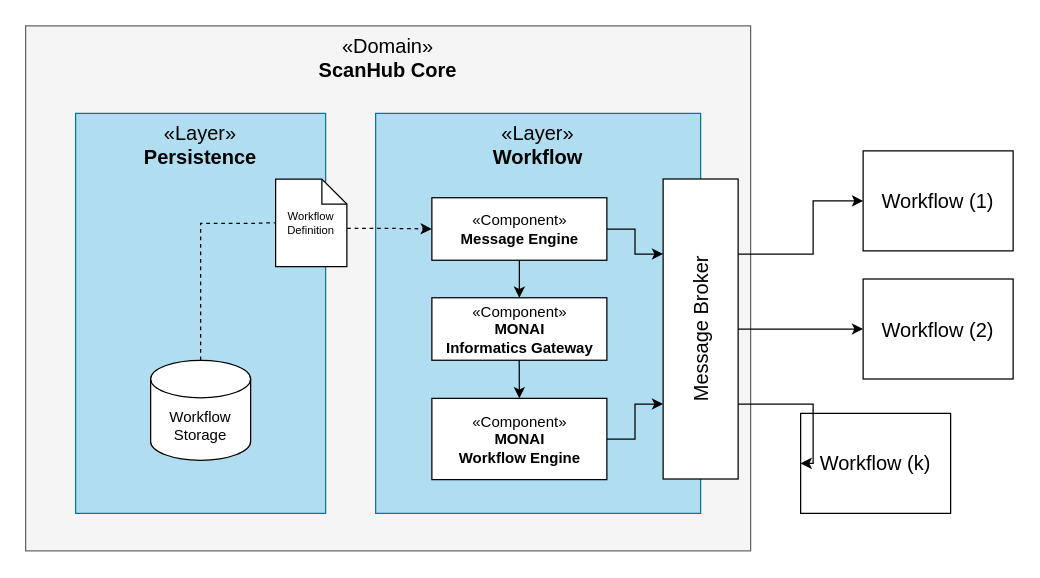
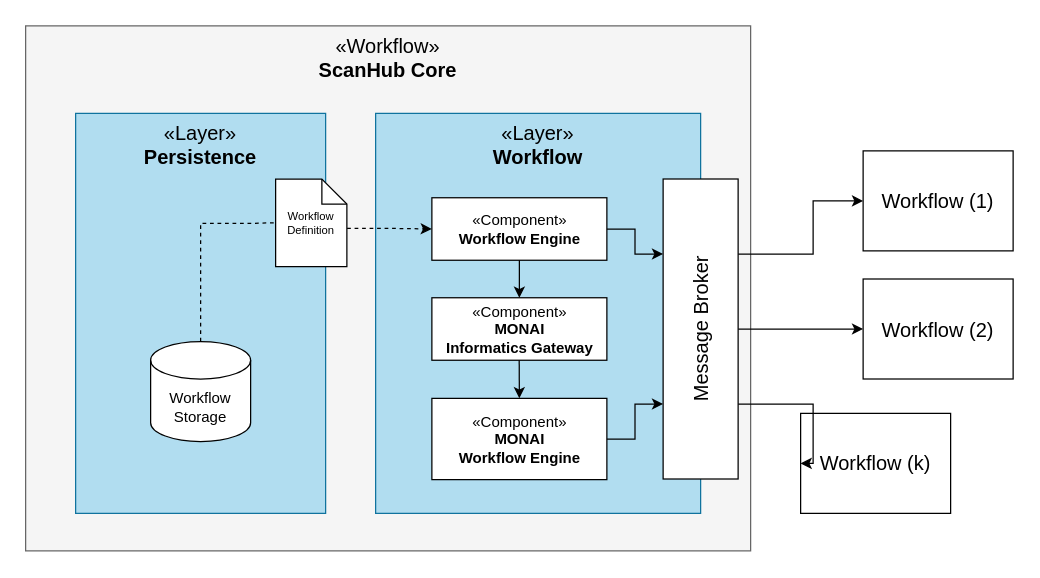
  <mxCell id="0" />
  <mxCell id="1" parent="0" />
  <mxCell id="2" value="" style="rounded=0;whiteSpace=wrap;html=1;fillColor=#f5f5f5;strokeColor=#666666;fontColor=#333333;fontSize=16;" vertex="1" parent="1"><mxGeometry x="20" width="580" height="420" as="geometry" y="20" /></mxCell>
  <mxCell id="3" value="" style="rounded=0;whiteSpace=wrap;html=1;fillColor=#b1ddf0;strokeColor=#10739e;fontSize=16;" vertex="1" parent="1"><mxGeometry x="60" y="90" width="200" height="320" as="geometry" /></mxCell>
  <mxCell id="4" value="&lt;span style=&quot;color: rgb(0, 0, 0); font-family: Helvetica; font-size: 16px; font-style: normal; font-variant-ligatures: normal; font-variant-caps: normal; font-weight: 400; letter-spacing: normal; orphans: 2; text-indent: 0px; text-transform: none; widows: 2; word-spacing: 0px; -webkit-text-stroke-width: 0px; text-decoration-thickness: initial; text-decoration-style: initial; text-decoration-color: initial; float: none; display: inline !important;&quot;&gt;«Layer»&lt;/span&gt;&lt;br style=&quot;border-color: var(--border-color); color: rgb(0, 0, 0); font-family: Helvetica; font-size: 16px; font-style: normal; font-variant-ligatures: normal; font-variant-caps: normal; font-weight: 400; letter-spacing: normal; orphans: 2; text-indent: 0px; text-transform: none; widows: 2; word-spacing: 0px; -webkit-text-stroke-width: 0px; text-decoration-thickness: initial; text-decoration-style: initial; text-decoration-color: initial;&quot;&gt;&lt;b style=&quot;font-size: 16px;&quot;&gt;Persistence&lt;/b&gt;" style="text;whiteSpace=wrap;html=1;labelBackgroundColor=none;align=center;rounded=0;fontSize=16;" vertex="1" parent="1"><mxGeometry x="60" y="90" width="200" height="50" as="geometry" /></mxCell>
  <mxCell id="5" value="Workflow (1)" style="rounded=0;whiteSpace=wrap;html=1;fontSize=16;" vertex="1" parent="1"><mxGeometry x="690" y="120" width="120" height="80" as="geometry" /></mxCell>
  <mxCell id="6" value="Workflow (2)" style="rounded=0;whiteSpace=wrap;html=1;fontSize=16;" vertex="1" parent="1"><mxGeometry x="690" y="222.5" width="120" height="80" as="geometry" /></mxCell>
  <mxCell id="7" value="Workflow (k)" style="rounded=0;whiteSpace=wrap;html=1;fontSize=16;" vertex="1" parent="1"><mxGeometry x="640" y="330" width="120" height="80" as="geometry" /></mxCell>
- <mxCell id="8" value="&lt;span style=&quot;color: rgb(0, 0, 0); font-family: Helvetica; font-size: 16px; font-style: normal; font-variant-ligatures: normal; font-variant-caps: normal; font-weight: 400; letter-spacing: normal; orphans: 2; text-indent: 0px; text-transform: none; widows: 2; word-spacing: 0px; -webkit-text-stroke-width: 0px; text-decoration-thickness: initial; text-decoration-style: initial; text-decoration-color: initial; float: none; display: inline !important;&quot;&gt;«Domain»&lt;/span&gt;&lt;br style=&quot;border-color: var(--border-color); color: rgb(0, 0, 0); font-family: Helvetica; font-size: 16px; font-style: normal; font-variant-ligatures: normal; font-variant-caps: normal; font-weight: 400; letter-spacing: normal; orphans: 2; text-indent: 0px; text-transform: none; widows: 2; word-spacing: 0px; -webkit-text-stroke-width: 0px; text-decoration-thickness: initial; text-decoration-style: initial; text-decoration-color: initial;&quot;&gt;&lt;b style=&quot;font-size: 16px;&quot;&gt;ScanHub Core&lt;/b&gt;" style="text;whiteSpace=wrap;html=1;labelBackgroundColor=none;align=center;rounded=0;fontSize=16;" vertex="1" parent="1"><mxGeometry x="20" width="580" height="50" as="geometry" y="20" /></mxCell>
+ <mxCell id="8" value="&lt;span style=&quot;color: rgb(0, 0, 0); font-family: Helvetica; font-size: 16px; font-style: normal; font-variant-ligatures: normal; font-variant-caps: normal; font-weight: 400; letter-spacing: normal; orphans: 2; text-indent: 0px; text-transform: none; widows: 2; word-spacing: 0px; -webkit-text-stroke-width: 0px; text-decoration-thickness: initial; text-decoration-style: initial; text-decoration-color: initial; float: none; display: inline !important;&quot;&gt;«Workflow»&lt;/span&gt;&lt;br style=&quot;border-color: var(--border-color); color: rgb(0, 0, 0); font-family: Helvetica; font-size: 16px; font-style: normal; font-variant-ligatures: normal; font-variant-caps: normal; font-weight: 400; letter-spacing: normal; orphans: 2; text-indent: 0px; text-transform: none; widows: 2; word-spacing: 0px; -webkit-text-stroke-width: 0px; text-decoration-thickness: initial; text-decoration-style: initial; text-decoration-color: initial;&quot;&gt;&lt;b style=&quot;font-size: 16px;&quot;&gt;ScanHub Core&lt;/b&gt;" style="text;whiteSpace=wrap;html=1;labelBackgroundColor=none;align=center;rounded=0;fontSize=16;" vertex="1" parent="1"><mxGeometry x="20" width="580" height="50" as="geometry" y="20" /></mxCell>
  <mxCell id="9" value="" style="endArrow=none;startArrow=classic;html=1;rounded=0;edgeStyle=orthogonalEdgeStyle;exitX=0;exitY=0.5;exitDx=0;exitDy=0;endFill=0;entryX=0.25;entryY=1;entryDx=0;entryDy=0;fontSize=16;" edge="1" parent="1" source="7" target="14"><mxGeometry width="50" height="50" relative="1" as="geometry"><mxPoint x="670" y="385" as="sourcePoint" /><mxPoint x="630" y="335" as="targetPoint" /><Array as="points"><mxPoint x="650" y="370" /><mxPoint x="650" y="323" /></Array></mxGeometry></mxCell>
  <mxCell id="10" value="" style="endArrow=none;startArrow=classic;html=1;rounded=0;exitX=0;exitY=0.5;exitDx=0;exitDy=0;edgeStyle=orthogonalEdgeStyle;startFill=1;endFill=0;entryX=0.75;entryY=1;entryDx=0;entryDy=0;fontSize=16;" edge="1" parent="1" source="5" target="14"><mxGeometry width="50" height="50" relative="1" as="geometry"><mxPoint x="410" y="455" as="sourcePoint" /><mxPoint x="630" y="225" as="targetPoint" /><Array as="points"><mxPoint x="650" y="160" /><mxPoint x="650" y="203" /></Array></mxGeometry></mxCell>
  <mxCell id="11" value="" style="rounded=0;whiteSpace=wrap;html=1;fillColor=#b1ddf0;strokeColor=#10739e;fontSize=16;" vertex="1" parent="1"><mxGeometry x="300" y="90" width="260" height="320" as="geometry" /></mxCell>
  <mxCell id="12" value="&lt;span style=&quot;color: rgb(0, 0, 0); font-family: Helvetica; font-size: 16px; font-style: normal; font-variant-ligatures: normal; font-variant-caps: normal; font-weight: 400; letter-spacing: normal; orphans: 2; text-indent: 0px; text-transform: none; widows: 2; word-spacing: 0px; -webkit-text-stroke-width: 0px; text-decoration-thickness: initial; text-decoration-style: initial; text-decoration-color: initial; float: none; display: inline !important;&quot;&gt;«Layer»&lt;/span&gt;&lt;br style=&quot;border-color: var(--border-color); color: rgb(0, 0, 0); font-family: Helvetica; font-size: 16px; font-style: normal; font-variant-ligatures: normal; font-variant-caps: normal; font-weight: 400; letter-spacing: normal; orphans: 2; text-indent: 0px; text-transform: none; widows: 2; word-spacing: 0px; -webkit-text-stroke-width: 0px; text-decoration-thickness: initial; text-decoration-style: initial; text-decoration-color: initial;&quot;&gt;&lt;b style=&quot;font-size: 16px;&quot;&gt;Workflow&lt;/b&gt;" style="text;whiteSpace=wrap;html=1;labelBackgroundColor=none;align=center;rounded=0;fontSize=16;" vertex="1" parent="1"><mxGeometry x="300" y="90" width="260" height="50" as="geometry" /></mxCell>
  <mxCell id="13" value="" style="endArrow=none;startArrow=classic;html=1;rounded=0;edgeStyle=orthogonalEdgeStyle;startFill=1;endFill=0;exitX=0;exitY=0.5;exitDx=0;exitDy=0;entryX=0.5;entryY=1;entryDx=0;entryDy=0;fontSize=16;" edge="1" parent="1" source="6" target="14"><mxGeometry width="50" height="50" relative="1" as="geometry"><mxPoint x="660" y="285" as="sourcePoint" /><mxPoint x="650" y="285" as="targetPoint" /><Array as="points" /></mxGeometry></mxCell>
  <mxCell id="14" value="Message Broker" style="rounded=0;whiteSpace=wrap;html=1;rotation=-90;fontSize=16;" vertex="1" parent="1"><mxGeometry x="440" y="232.5" width="240" height="60" as="geometry" /></mxCell>
- <mxCell id="15" value="«Component»&lt;br&gt;&lt;b&gt;Message Engine&lt;/b&gt;" style="html=1;" vertex="1" parent="1"><mxGeometry x="345" y="157.5" width="140" height="50" as="geometry" /></mxCell>
+ <mxCell id="15" value="«Component»&lt;br&gt;&lt;b&gt;Workflow Engine&lt;/b&gt;" style="html=1;" vertex="1" parent="1"><mxGeometry x="345" y="157.5" width="140" height="50" as="geometry" /></mxCell>
  <mxCell id="16" value="«Component»&lt;br&gt;&lt;b&gt;MONAI&lt;br&gt;Workflow Engine&lt;/b&gt;" style="html=1;" vertex="1" parent="1"><mxGeometry x="345" y="318" width="140" height="65" as="geometry" /></mxCell>
  <mxCell id="17" value="«Component»&lt;br&gt;&lt;b&gt;MONAI&lt;br&gt;Informatics Gateway&lt;/b&gt;" style="html=1;" vertex="1" parent="1"><mxGeometry x="345" y="237.5" width="140" height="50" as="geometry" /></mxCell>
- <mxCell id="18" value="Workflow Storage" style="shape=cylinder3;whiteSpace=wrap;html=1;boundedLbl=1;backgroundOutline=1;size=15;" vertex="1" parent="1"><mxGeometry x="120" y="287.5" width="80" height="80" as="geometry" /></mxCell>
+ <mxCell id="18" value="Workflow Storage" style="shape=cylinder3;whiteSpace=wrap;html=1;boundedLbl=1;backgroundOutline=1;size=15;" vertex="1" parent="1"><mxGeometry x="120" y="272.5" width="80" height="80" as="geometry" /></mxCell>
  <mxCell id="19" value="" style="endArrow=classic;html=1;rounded=0;entryX=0.5;entryY=0;entryDx=0;entryDy=0;exitX=0.5;exitY=1;exitDx=0;exitDy=0;" edge="1" parent="1" source="15" target="17"><mxGeometry width="50" height="50" relative="1" as="geometry"><mxPoint x="413" y="210" as="sourcePoint" /><mxPoint x="415" y="240" as="targetPoint" /></mxGeometry></mxCell>
  <mxCell id="20" value="" style="endArrow=classic;html=1;rounded=0;entryX=0.5;entryY=0;entryDx=0;entryDy=0;exitX=0.5;exitY=1;exitDx=0;exitDy=0;" edge="1" parent="1" target="16"><mxGeometry x="0.5" y="5" width="50" height="50" relative="1" as="geometry"><mxPoint x="414.86" y="287.5" as="sourcePoint" /><mxPoint x="414.86" y="317.5" as="targetPoint" /><mxPoint as="offset" /></mxGeometry></mxCell>
  <mxCell id="21" value="" style="endArrow=classic;html=1;rounded=0;exitX=1;exitY=0.5;exitDx=0;exitDy=0;entryX=0.75;entryY=0;entryDx=0;entryDy=0;edgeStyle=orthogonalEdgeStyle;" edge="1" parent="1" source="15" target="14"><mxGeometry width="50" height="50" relative="1" as="geometry"><mxPoint x="560" y="260" as="sourcePoint" /><mxPoint x="610" y="210" as="targetPoint" /></mxGeometry></mxCell>
  <mxCell id="22" value="" style="endArrow=classic;html=1;rounded=0;exitX=1;exitY=0.5;exitDx=0;exitDy=0;entryX=0.25;entryY=0;entryDx=0;entryDy=0;edgeStyle=orthogonalEdgeStyle;" edge="1" parent="1" source="16" target="14"><mxGeometry width="50" height="50" relative="1" as="geometry"><mxPoint x="495" y="192.5" as="sourcePoint" /><mxPoint x="540" y="212.5" as="targetPoint" /></mxGeometry></mxCell>
  <mxCell id="23" value="" style="endArrow=classic;html=1;rounded=0;fontSize=9;exitX=1.003;exitY=0.564;exitDx=0;exitDy=0;exitPerimeter=0;entryX=0;entryY=0.5;entryDx=0;entryDy=0;edgeStyle=orthogonalEdgeStyle;startArrow=none;dashed=1;" edge="1" parent="1" source="25" target="15"><mxGeometry width="50" height="50" relative="1" as="geometry"><mxPoint x="199.75" y="192.625" as="sourcePoint" /><mxPoint x="350" y="130" as="targetPoint" /></mxGeometry></mxCell>
  <mxCell id="24" value="" style="endArrow=none;html=1;rounded=0;fontSize=9;exitX=0.5;exitY=0;exitDx=0;exitDy=0;exitPerimeter=0;edgeStyle=orthogonalEdgeStyle;entryX=0;entryY=0.5;entryDx=0;entryDy=0;entryPerimeter=0;dashed=1;" edge="1" parent="1" source="18" target="25"><mxGeometry width="50" height="50" relative="1" as="geometry"><mxPoint x="160" y="287.5" as="sourcePoint" /><mxPoint x="267.25" y="192.625" as="targetPoint" /><Array as="points"><mxPoint x="160" y="178" /><mxPoint x="200" y="178" /></Array></mxGeometry></mxCell>
  <mxCell id="25" value="Workflow Definition" style="shape=note;size=20;whiteSpace=wrap;html=1;fontSize=9;" vertex="1" parent="1"><mxGeometry x="220" y="142.5" width="57" height="70" as="geometry" /></mxCell>
